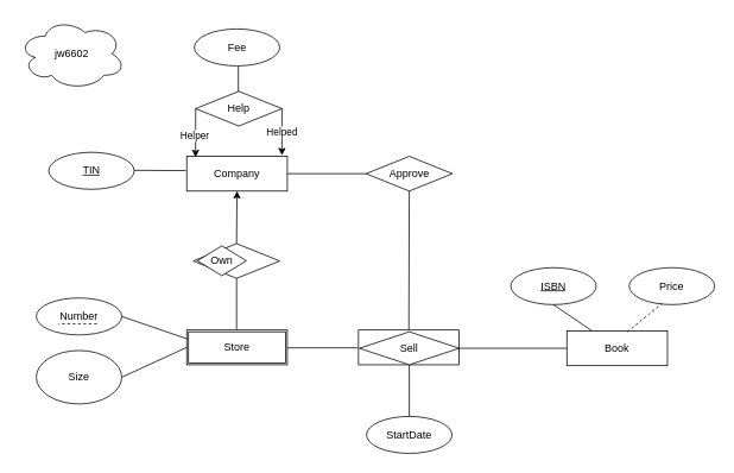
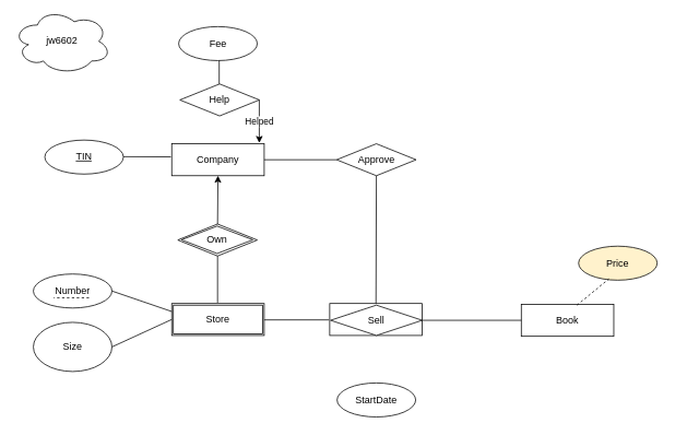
  <mxCell id="0" />
  <mxCell id="1" parent="0" />
- <mxCell id="2" value="jw6602" style="ellipse;shape=cloud;whiteSpace=wrap;html=1;" parent="1" vertex="1"><mxGeometry x="20" y="20" width="120" height="80" as="geometry" /></mxCell>
+ <mxCell id="2" value="jw6602" style="ellipse;shape=cloud;whiteSpace=wrap;html=1;" parent="1" vertex="1"><mxGeometry x="15" y="10" width="120" height="80" as="geometry" /></mxCell>
  <mxCell id="3" value="Company" style="rounded=0;whiteSpace=wrap;html=1;" parent="1" vertex="1"><mxGeometry x="209" y="175" width="113" height="39" as="geometry" /></mxCell>
  <mxCell id="4" value="" style="endArrow=none;html=1;rounded=0;" parent="1" edge="1"><mxGeometry width="50" height="50" relative="1" as="geometry"><mxPoint x="208" y="191" as="sourcePoint" /><mxPoint x="150" y="190.75" as="targetPoint" /></mxGeometry></mxCell>
  <mxCell id="5" value="&lt;u&gt;TIN&lt;/u&gt;" style="ellipse;whiteSpace=wrap;html=1;" parent="1" vertex="1"><mxGeometry x="54" y="170.5" width="96" height="41.5" as="geometry" /></mxCell>
  <mxCell id="6" value="Help" style="rhombus;whiteSpace=wrap;html=1;direction=north;" parent="1" vertex="1"><mxGeometry x="219" y="102" width="97" height="39" as="geometry" /></mxCell>
  <mxCell id="7" value="" style="endArrow=classic;html=1;rounded=0;exitX=0.5;exitY=1;exitDx=0;exitDy=0;" parent="1" source="6" edge="1"><mxGeometry width="50" height="50" relative="1" as="geometry"><mxPoint x="312" y="112" as="sourcePoint" /><mxPoint x="316" y="174" as="targetPoint" /></mxGeometry></mxCell>
  <mxCell id="8" value="Helped" style="edgeLabel;html=1;align=center;verticalAlign=middle;resizable=0;points=[];" vertex="1" connectable="0" parent="7"><mxGeometry x="-0.029" y="-1" relative="1" as="geometry"><mxPoint y="1" as="offset" /></mxGeometry></mxCell>
  <mxCell id="9" value="" style="endArrow=none;html=1;rounded=0;" parent="1" edge="1"><mxGeometry width="50" height="50" relative="1" as="geometry"><mxPoint x="267" y="102" as="sourcePoint" /><mxPoint x="267" y="72" as="targetPoint" /></mxGeometry></mxCell>
- <mxCell id="10" value="" style="endArrow=classic;html=1;rounded=0;exitX=0.5;exitY=0;exitDx=0;exitDy=0;entryX=0.088;entryY=0.026;entryDx=0;entryDy=0;entryPerimeter=0;" parent="1" source="6" target="3" edge="1"><mxGeometry width="50" height="50" relative="1" as="geometry"><mxPoint x="217" y="123" as="sourcePoint" /><mxPoint x="217" y="168" as="targetPoint" /></mxGeometry></mxCell>
- <mxCell id="11" value="Helper" style="edgeLabel;html=1;align=center;verticalAlign=middle;resizable=0;points=[];" vertex="1" connectable="0" parent="10"><mxGeometry x="0.046" y="-1" relative="1" as="geometry"><mxPoint y="1" as="offset" /></mxGeometry></mxCell>
  <mxCell id="12" value="Fee" style="ellipse;whiteSpace=wrap;html=1;" parent="1" vertex="1"><mxGeometry x="217.5" y="32" width="96" height="41.5" as="geometry" /></mxCell>
  <mxCell id="13" value="" style="rounded=0;whiteSpace=wrap;html=1;" parent="1" vertex="1"><mxGeometry x="209" y="370" width="113" height="39" as="geometry" /></mxCell>
  <mxCell id="14" value="Store" style="rounded=0;whiteSpace=wrap;html=1;" parent="1" vertex="1"><mxGeometry x="211" y="372" width="109" height="35" as="geometry" /></mxCell>
  <mxCell id="15" value="" style="endArrow=classic;html=1;rounded=0;entryX=0.5;entryY=1;entryDx=0;entryDy=0;exitX=1;exitY=0.5;exitDx=0;exitDy=0;" parent="1" source="34" target="3" edge="1"><mxGeometry width="50" height="50" relative="1" as="geometry"><mxPoint x="266" y="262" as="sourcePoint" /><mxPoint x="326" y="247" as="targetPoint" /></mxGeometry></mxCell>
  <mxCell id="16" value="Size" style="ellipse;whiteSpace=wrap;html=1;" parent="1" vertex="1"><mxGeometry x="40" y="393" width="96" height="60" as="geometry" /></mxCell>
  <mxCell id="17" value="Number" style="ellipse;whiteSpace=wrap;html=1;" parent="1" vertex="1"><mxGeometry x="40" y="334" width="96" height="41.5" as="geometry" /></mxCell>
  <mxCell id="18" value="" style="endArrow=none;html=1;rounded=0;entryX=1;entryY=0.5;entryDx=0;entryDy=0;exitX=0;exitY=0.25;exitDx=0;exitDy=0;" parent="1" source="13" target="17" edge="1"><mxGeometry width="50" height="50" relative="1" as="geometry"><mxPoint x="276" y="297" as="sourcePoint" /><mxPoint x="326" y="247" as="targetPoint" /></mxGeometry></mxCell>
  <mxCell id="19" value="" style="endArrow=none;html=1;rounded=0;exitX=1;exitY=0.5;exitDx=0;exitDy=0;entryX=0;entryY=0.5;entryDx=0;entryDy=0;" parent="1" source="16" target="13" edge="1"><mxGeometry width="50" height="50" relative="1" as="geometry"><mxPoint x="159" y="352.75" as="sourcePoint" /><mxPoint x="209" y="302.75" as="targetPoint" /></mxGeometry></mxCell>
  <mxCell id="20" value="" style="rounded=0;whiteSpace=wrap;html=1;" parent="1" vertex="1"><mxGeometry x="402" y="370" width="113" height="39" as="geometry" /></mxCell>
  <mxCell id="21" value="Sell" style="rhombus;whiteSpace=wrap;html=1;direction=north;" parent="1" vertex="1"><mxGeometry x="403" y="372" width="112" height="37" as="geometry" /></mxCell>
  <mxCell id="22" value="" style="endArrow=none;html=1;rounded=0;" parent="1" edge="1"><mxGeometry width="50" height="50" relative="1" as="geometry"><mxPoint x="322" y="390" as="sourcePoint" /><mxPoint x="401" y="390" as="targetPoint" /></mxGeometry></mxCell>
  <mxCell id="23" value="Approve" style="rhombus;whiteSpace=wrap;html=1;direction=north;" parent="1" vertex="1"><mxGeometry x="410.5" y="175" width="97" height="39" as="geometry" /></mxCell>
  <mxCell id="24" value="" style="endArrow=none;html=1;rounded=0;entryX=0.5;entryY=0;entryDx=0;entryDy=0;exitX=1;exitY=0.5;exitDx=0;exitDy=0;" parent="1" source="3" target="23" edge="1"><mxGeometry width="50" height="50" relative="1" as="geometry"><mxPoint x="276" y="297" as="sourcePoint" /><mxPoint x="326" y="247" as="targetPoint" /></mxGeometry></mxCell>
  <mxCell id="25" value="" style="endArrow=none;html=1;rounded=0;entryX=0;entryY=0.5;entryDx=0;entryDy=0;exitX=0.5;exitY=0;exitDx=0;exitDy=0;" parent="1" source="20" target="23" edge="1"><mxGeometry width="50" height="50" relative="1" as="geometry"><mxPoint x="451" y="278" as="sourcePoint" /><mxPoint x="326" y="247" as="targetPoint" /></mxGeometry></mxCell>
  <mxCell id="26" value="Book" style="rounded=0;whiteSpace=wrap;html=1;" parent="1" vertex="1"><mxGeometry x="636" y="371" width="113" height="39" as="geometry" /></mxCell>
  <mxCell id="27" value="" style="endArrow=none;html=1;rounded=0;entryX=0;entryY=0.5;entryDx=0;entryDy=0;exitX=0.5;exitY=1;exitDx=0;exitDy=0;" parent="1" source="21" target="26" edge="1"><mxGeometry width="50" height="50" relative="1" as="geometry"><mxPoint x="515" y="298" as="sourcePoint" /><mxPoint x="564" y="264" as="targetPoint" /></mxGeometry></mxCell>
  <mxCell id="28" value="StartDate" style="ellipse;whiteSpace=wrap;html=1;" parent="1" vertex="1"><mxGeometry x="411" y="467" width="96" height="41.5" as="geometry" /></mxCell>
- <mxCell id="29" value="&lt;u&gt;ISBN&lt;/u&gt;" style="ellipse;whiteSpace=wrap;html=1;" parent="1" vertex="1"><mxGeometry x="573" y="300" width="96" height="41.5" as="geometry" /></mxCell>
- <mxCell id="30" value="Price" style="ellipse;whiteSpace=wrap;html=1;" parent="1" vertex="1"><mxGeometry x="706" y="300" width="96" height="41.5" as="geometry" /></mxCell>
- <mxCell id="31" value="" style="endArrow=none;html=1;rounded=0;entryX=0.5;entryY=1;entryDx=0;entryDy=0;exitX=0.25;exitY=0;exitDx=0;exitDy=0;" parent="1" source="26" target="29" edge="1"><mxGeometry width="50" height="50" relative="1" as="geometry"><mxPoint x="627" y="278" as="sourcePoint" /><mxPoint x="654" y="225" as="targetPoint" /></mxGeometry></mxCell>
+ <mxCell id="30" value="Price" style="ellipse;whiteSpace=wrap;html=1;fillColor=#fff2cc;" parent="1" vertex="1"><mxGeometry x="706" y="300" width="96" height="41.5" as="geometry" /></mxCell>
  <mxCell id="32" value="" style="endArrow=none;html=1;rounded=0;entryX=0.385;entryY=0.964;entryDx=0;entryDy=0;entryPerimeter=0;exitX=0.602;exitY=0.026;exitDx=0;exitDy=0;exitPerimeter=0;dashed=1;" parent="1" source="26" target="30" edge="1"><mxGeometry width="50" height="50" relative="1" as="geometry"><mxPoint x="694" y="277" as="sourcePoint" /><mxPoint x="477" y="247" as="targetPoint" /></mxGeometry></mxCell>
  <mxCell id="33" value="" style="endArrow=none;html=1;rounded=0;dashed=1;strokeWidth=1;" parent="1" edge="1"><mxGeometry width="50" height="50" relative="1" as="geometry"><mxPoint x="108" y="363" as="sourcePoint" /><mxPoint x="65" y="363" as="targetPoint" /></mxGeometry></mxCell>
  <mxCell id="34" value="" style="rhombus;whiteSpace=wrap;html=1;direction=north;" parent="1" vertex="1"><mxGeometry x="216.5" y="273" width="97" height="39" as="geometry" /></mxCell>
  <mxCell id="35" value="" style="endArrow=none;html=1;rounded=0;strokeWidth=1;entryX=0;entryY=0.5;entryDx=0;entryDy=0;" parent="1" target="34" edge="1"><mxGeometry width="50" height="50" relative="1" as="geometry"><mxPoint x="265" y="369" as="sourcePoint" /><mxPoint x="431" y="248" as="targetPoint" /></mxGeometry></mxCell>
- <mxCell id="36" value="" style="endArrow=none;html=1;rounded=0;strokeWidth=1;entryX=0;entryY=0.5;entryDx=0;entryDy=0;exitX=0.5;exitY=0;exitDx=0;exitDy=0;" parent="1" source="28" target="21" edge="1"><mxGeometry width="50" height="50" relative="1" as="geometry"><mxPoint x="381" y="298" as="sourcePoint" /><mxPoint x="431" y="248" as="targetPoint" /></mxGeometry></mxCell>
- <mxCell id="37" value="Own" style="rhombus;whiteSpace=wrap;html=1;direction=north;" parent="1" vertex="1"><mxGeometry x="221" y="275.5" width="55" height="33.5" as="geometry" /></mxCell>
+ <mxCell id="37" value="Own" style="rhombus;whiteSpace=wrap;html=1;direction=north;" parent="1" vertex="1"><mxGeometry x="221" y="275.5" width="87" height="33.5" as="geometry" /></mxCell>
